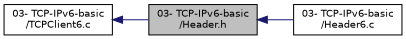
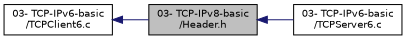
  digraph {
    rankdir=LR
    node [color=black fillcolor=white fontname=Helvetica fontsize=10 shape=record style=filled]
    edge [color=midnightblue dir=back fontname=Helvetica fontsize=10 labelfontname=Helvetica labelfontsize=10 style=solid]
-   n1 [fillcolor=grey75 fontcolor=black height=0.2 label="03- TCP-IPv6-basic\l/Header.h" width=0.4]
-   n2 [height=0.2 label="03- TCP-IPv6-basic\l/Header6.c" width=0.4]
+   n1 [fillcolor=grey75 fontcolor=black height=0.2 label="03- TCP-IPv8-basic\l/Header.h" width=0.4]
+   n2 [height=0.2 label="03- TCP-IPv6-basic\l/TCPServer6.c" width=0.4]
    n3 [height=0.2 label="03- TCP-IPv6-basic\l/TCPClient6.c" width=0.4]
    n1 -> n2
    n3 -> n1
  }
